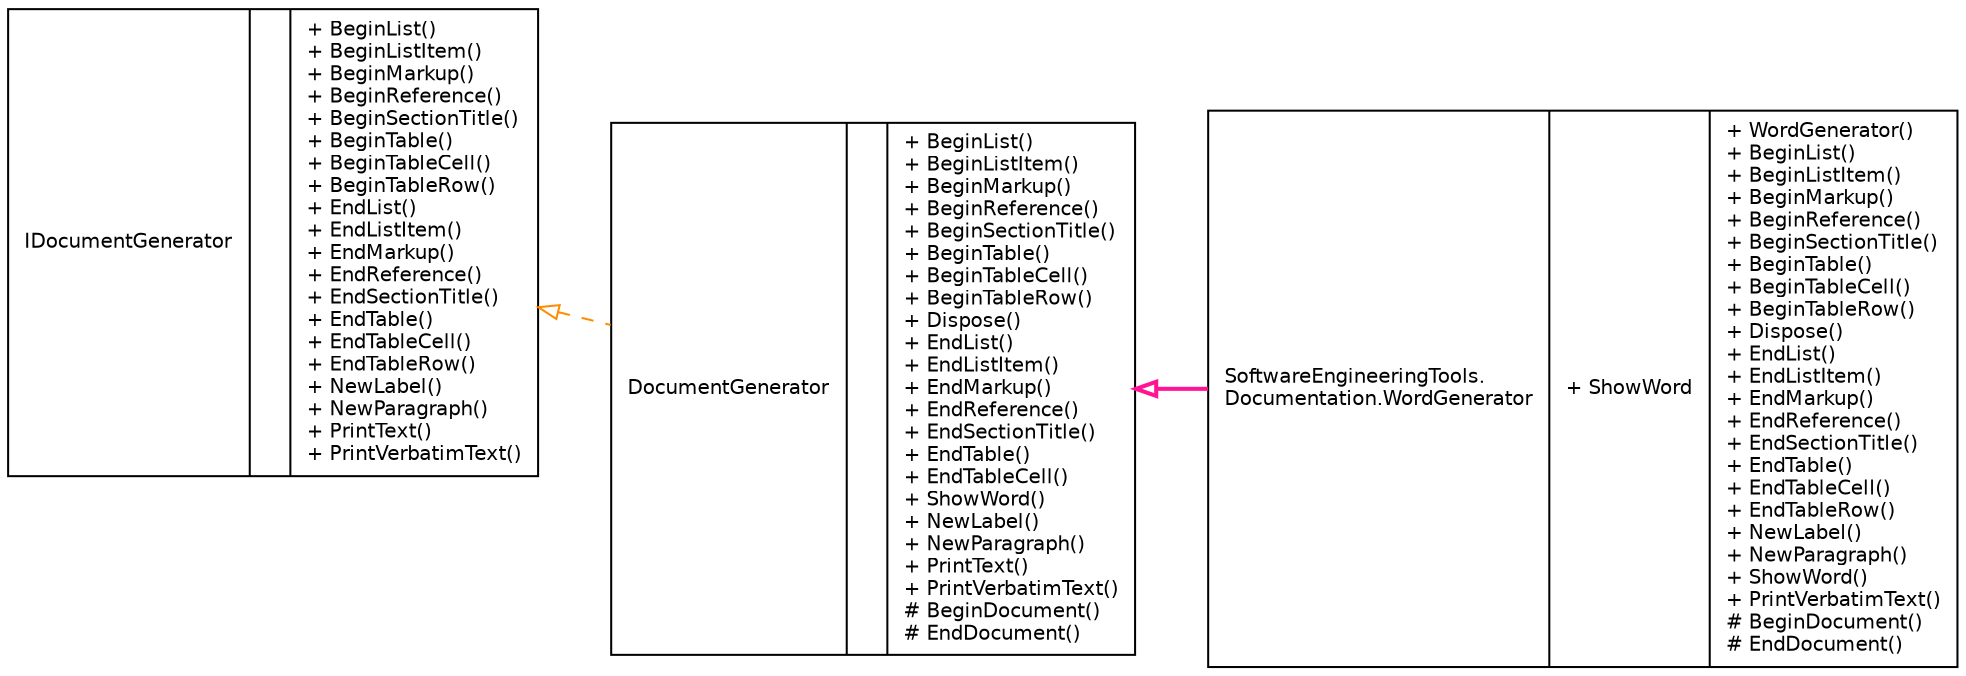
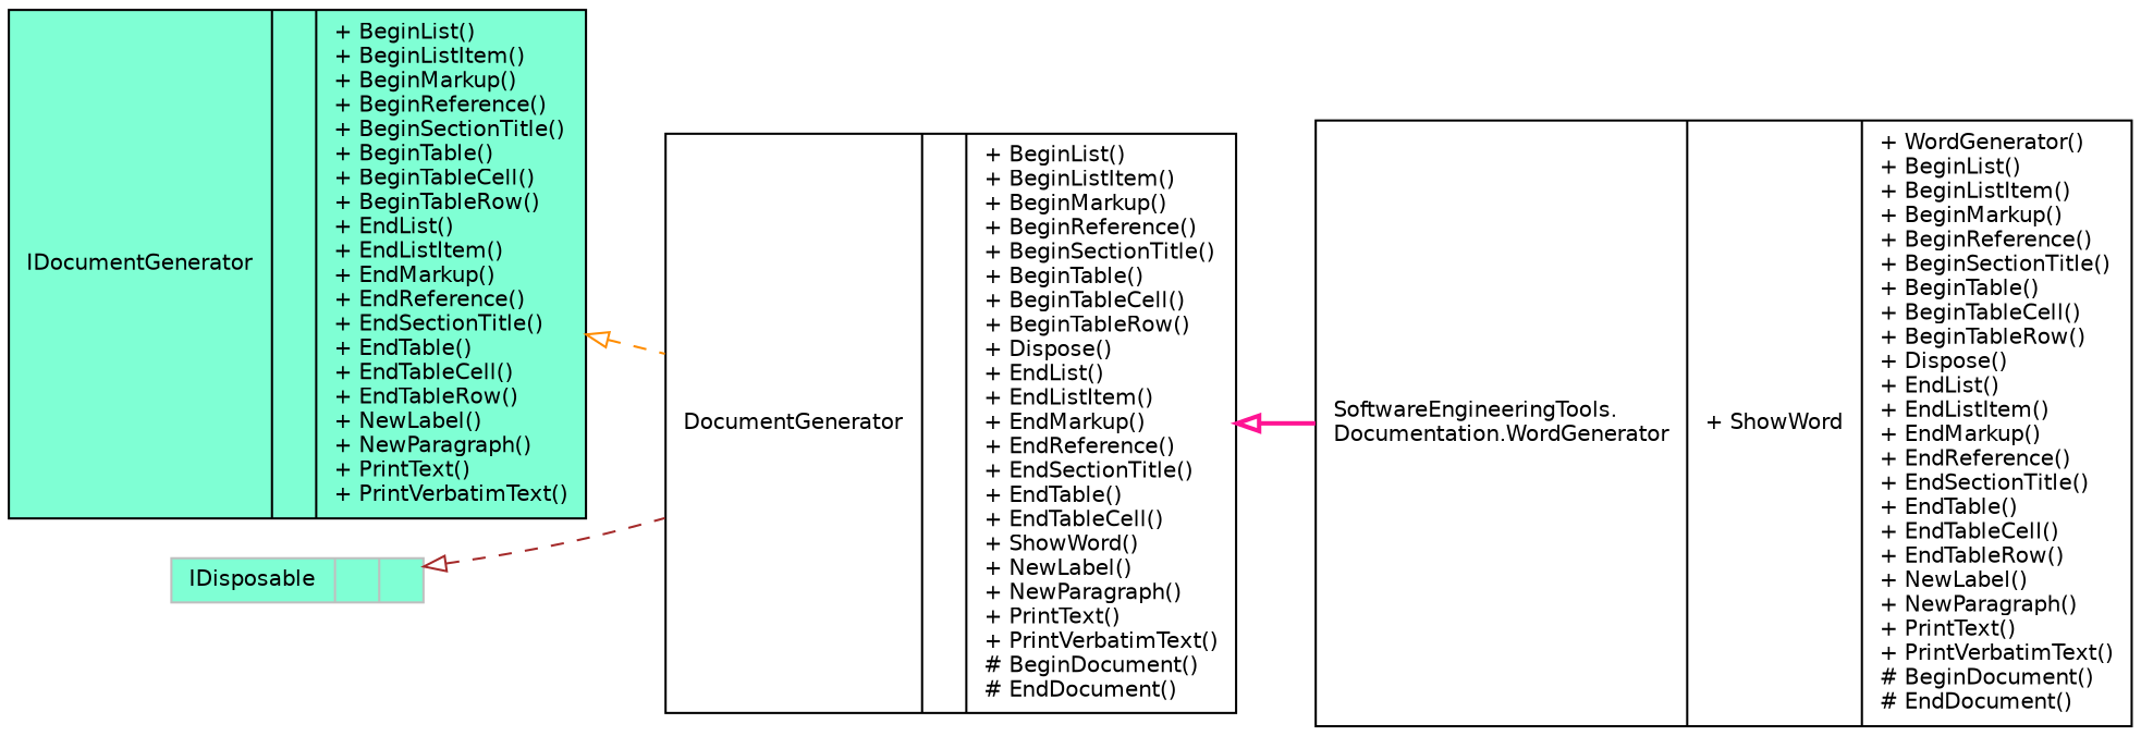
  digraph {
    rankdir=LR
    node [color=black fillcolor=white fontname=Helvetica fontsize=10 shape=record style=filled]
    edge [arrowtail=onormal dir=back fontname=Helvetica fontsize=10 labelfontname=Helvetica labelfontsize=10 style=dashed]
-   n1 [fontcolor=black height=0.2 label="{SoftwareEngineeringTools.\lDocumentation.WordGenerator\n|+ ShowWord\l|+ WordGenerator()\l+ BeginList()\l+ BeginListItem()\l+ BeginMarkup()\l+ BeginReference()\l+ BeginSectionTitle()\l+ BeginTable()\l+ BeginTableCell()\l+ BeginTableRow()\l+ Dispose()\l+ EndList()\l+ EndListItem()\l+ EndMarkup()\l+ EndReference()\l+ EndSectionTitle()\l+ EndTable()\l+ EndTableCell()\l+ EndTableRow()\l+ NewLabel()\l+ NewParagraph()\l+ ShowWord()\l+ PrintVerbatimText()\l# BeginDocument()\l# EndDocument()\l}" width=0.4]
+   n1 [fontcolor=black height=0.2 label="{SoftwareEngineeringTools.\lDocumentation.WordGenerator\n|+ ShowWord\l|+ WordGenerator()\l+ BeginList()\l+ BeginListItem()\l+ BeginMarkup()\l+ BeginReference()\l+ BeginSectionTitle()\l+ BeginTable()\l+ BeginTableCell()\l+ BeginTableRow()\l+ Dispose()\l+ EndList()\l+ EndListItem()\l+ EndMarkup()\l+ EndReference()\l+ EndSectionTitle()\l+ EndTable()\l+ EndTableCell()\l+ EndTableRow()\l+ NewLabel()\l+ NewParagraph()\l+ PrintText()\l+ PrintVerbatimText()\l# BeginDocument()\l# EndDocument()\l}" width=0.4]
    n2 [height=0.2 label="{DocumentGenerator\n||+ BeginList()\l+ BeginListItem()\l+ BeginMarkup()\l+ BeginReference()\l+ BeginSectionTitle()\l+ BeginTable()\l+ BeginTableCell()\l+ BeginTableRow()\l+ Dispose()\l+ EndList()\l+ EndListItem()\l+ EndMarkup()\l+ EndReference()\l+ EndSectionTitle()\l+ EndTable()\l+ EndTableCell()\l+ ShowWord()\l+ NewLabel()\l+ NewParagraph()\l+ PrintText()\l+ PrintVerbatimText()\l# BeginDocument()\l# EndDocument()\l}" width=0.4]
-   n3 [height=0.2 label="{IDocumentGenerator\n||+ BeginList()\l+ BeginListItem()\l+ BeginMarkup()\l+ BeginReference()\l+ BeginSectionTitle()\l+ BeginTable()\l+ BeginTableCell()\l+ BeginTableRow()\l+ EndList()\l+ EndListItem()\l+ EndMarkup()\l+ EndReference()\l+ EndSectionTitle()\l+ EndTable()\l+ EndTableCell()\l+ EndTableRow()\l+ NewLabel()\l+ NewParagraph()\l+ PrintText()\l+ PrintVerbatimText()\l}" width=0.4]
+   n3 [fillcolor=aquamarine height=0.2 label="{IDocumentGenerator\n||+ BeginList()\l+ BeginListItem()\l+ BeginMarkup()\l+ BeginReference()\l+ BeginSectionTitle()\l+ BeginTable()\l+ BeginTableCell()\l+ BeginTableRow()\l+ EndList()\l+ EndListItem()\l+ EndMarkup()\l+ EndReference()\l+ EndSectionTitle()\l+ EndTable()\l+ EndTableCell()\l+ EndTableRow()\l+ NewLabel()\l+ NewParagraph()\l+ PrintText()\l+ PrintVerbatimText()\l}" width=0.4]
+   n4 [color=grey75 fillcolor=aquamarine height=0.2 label="{IDisposable\n||}" width=0.4]
    n2 -> n1 [color=deeppink style=bold]
    n3 -> n2 [color=darkorange]
+   n4 -> n2 [color=brown]
  }
